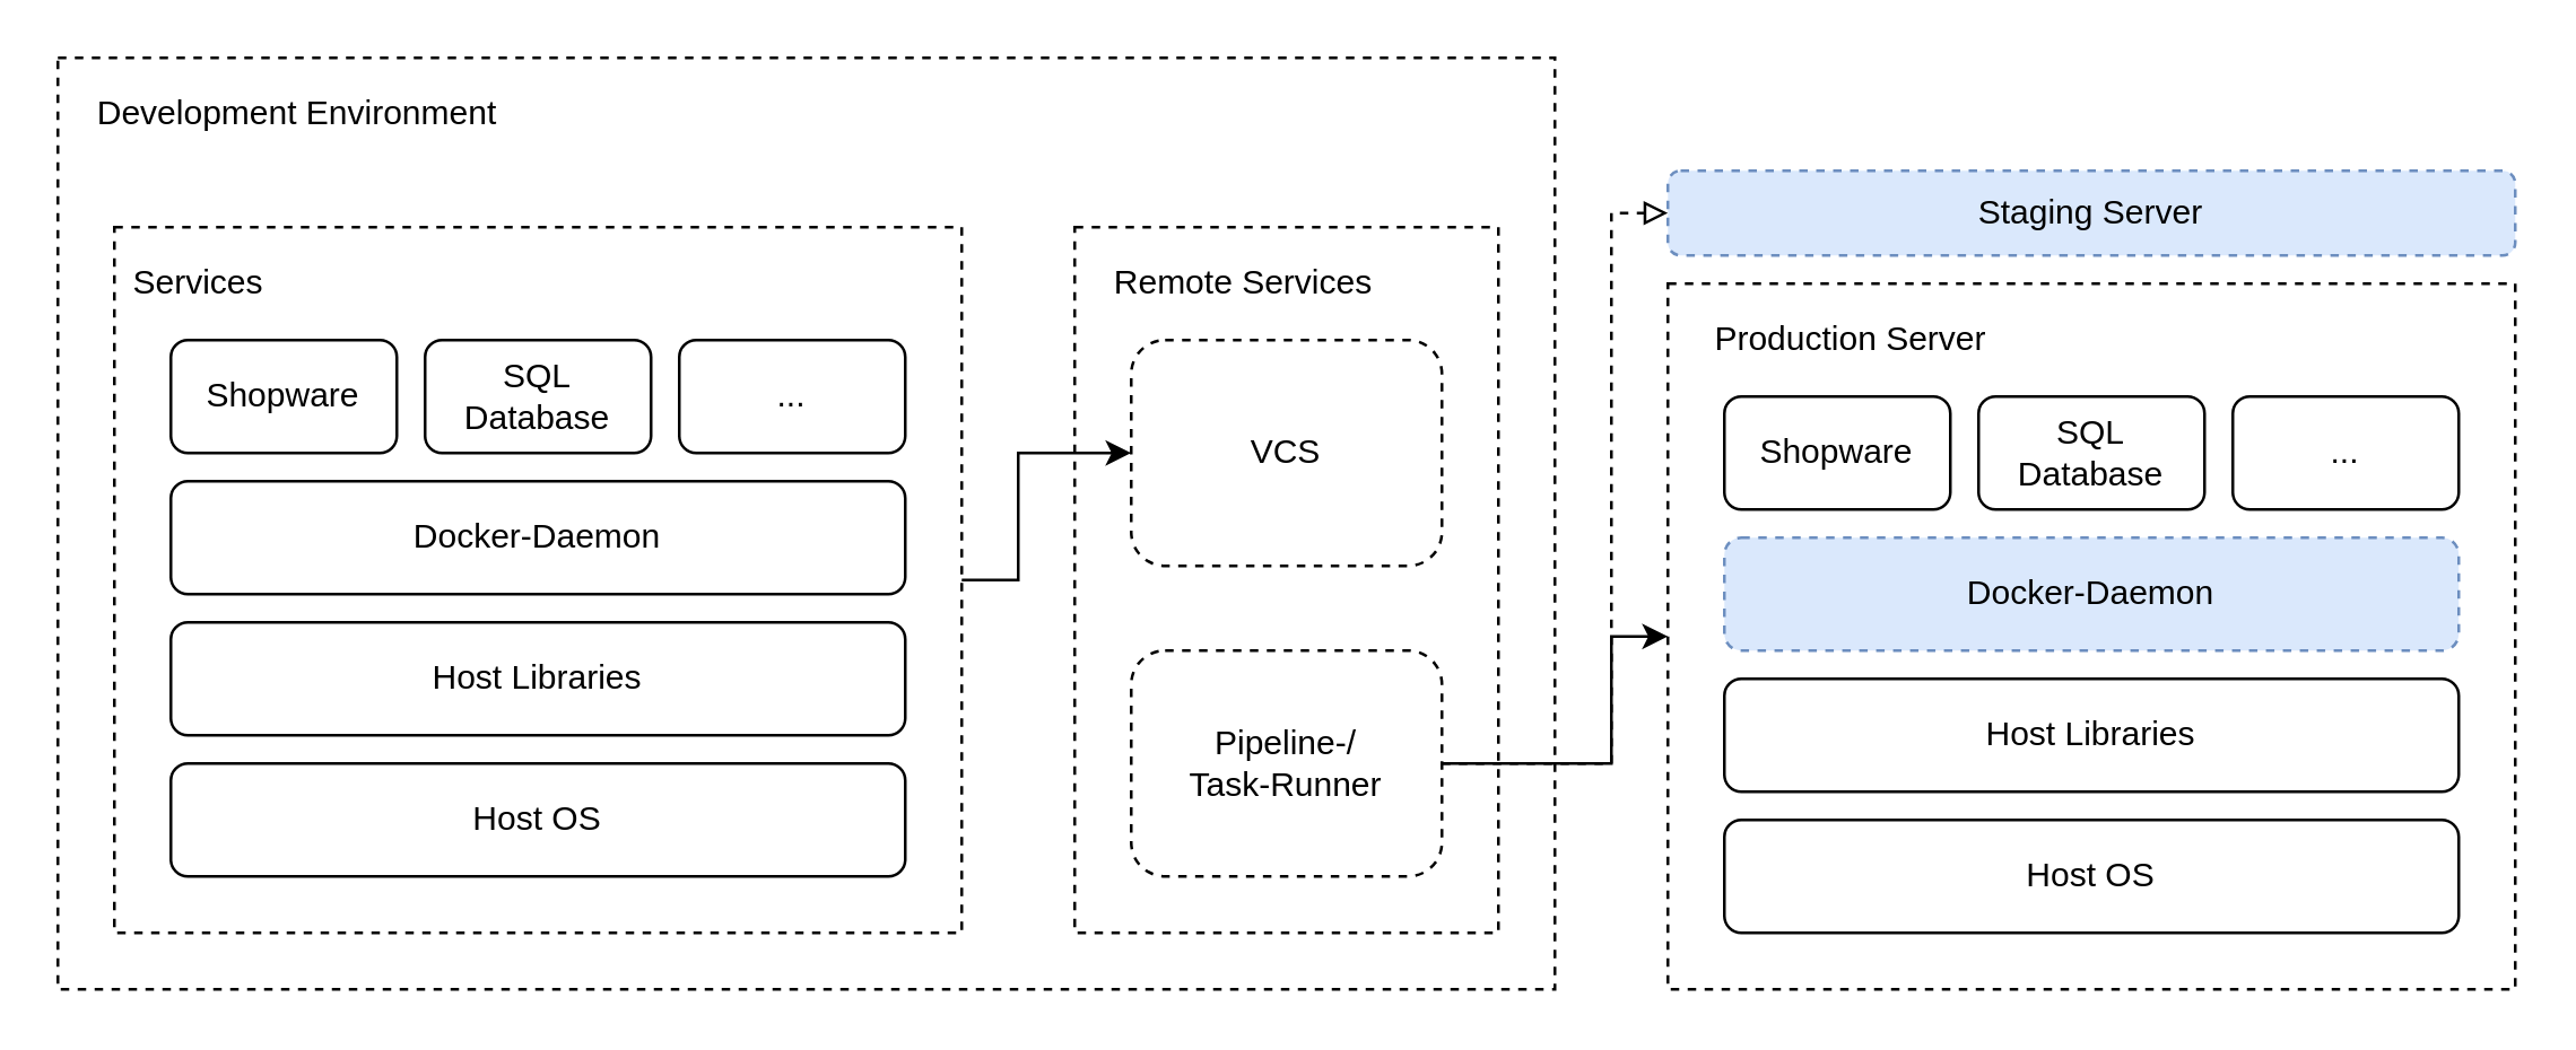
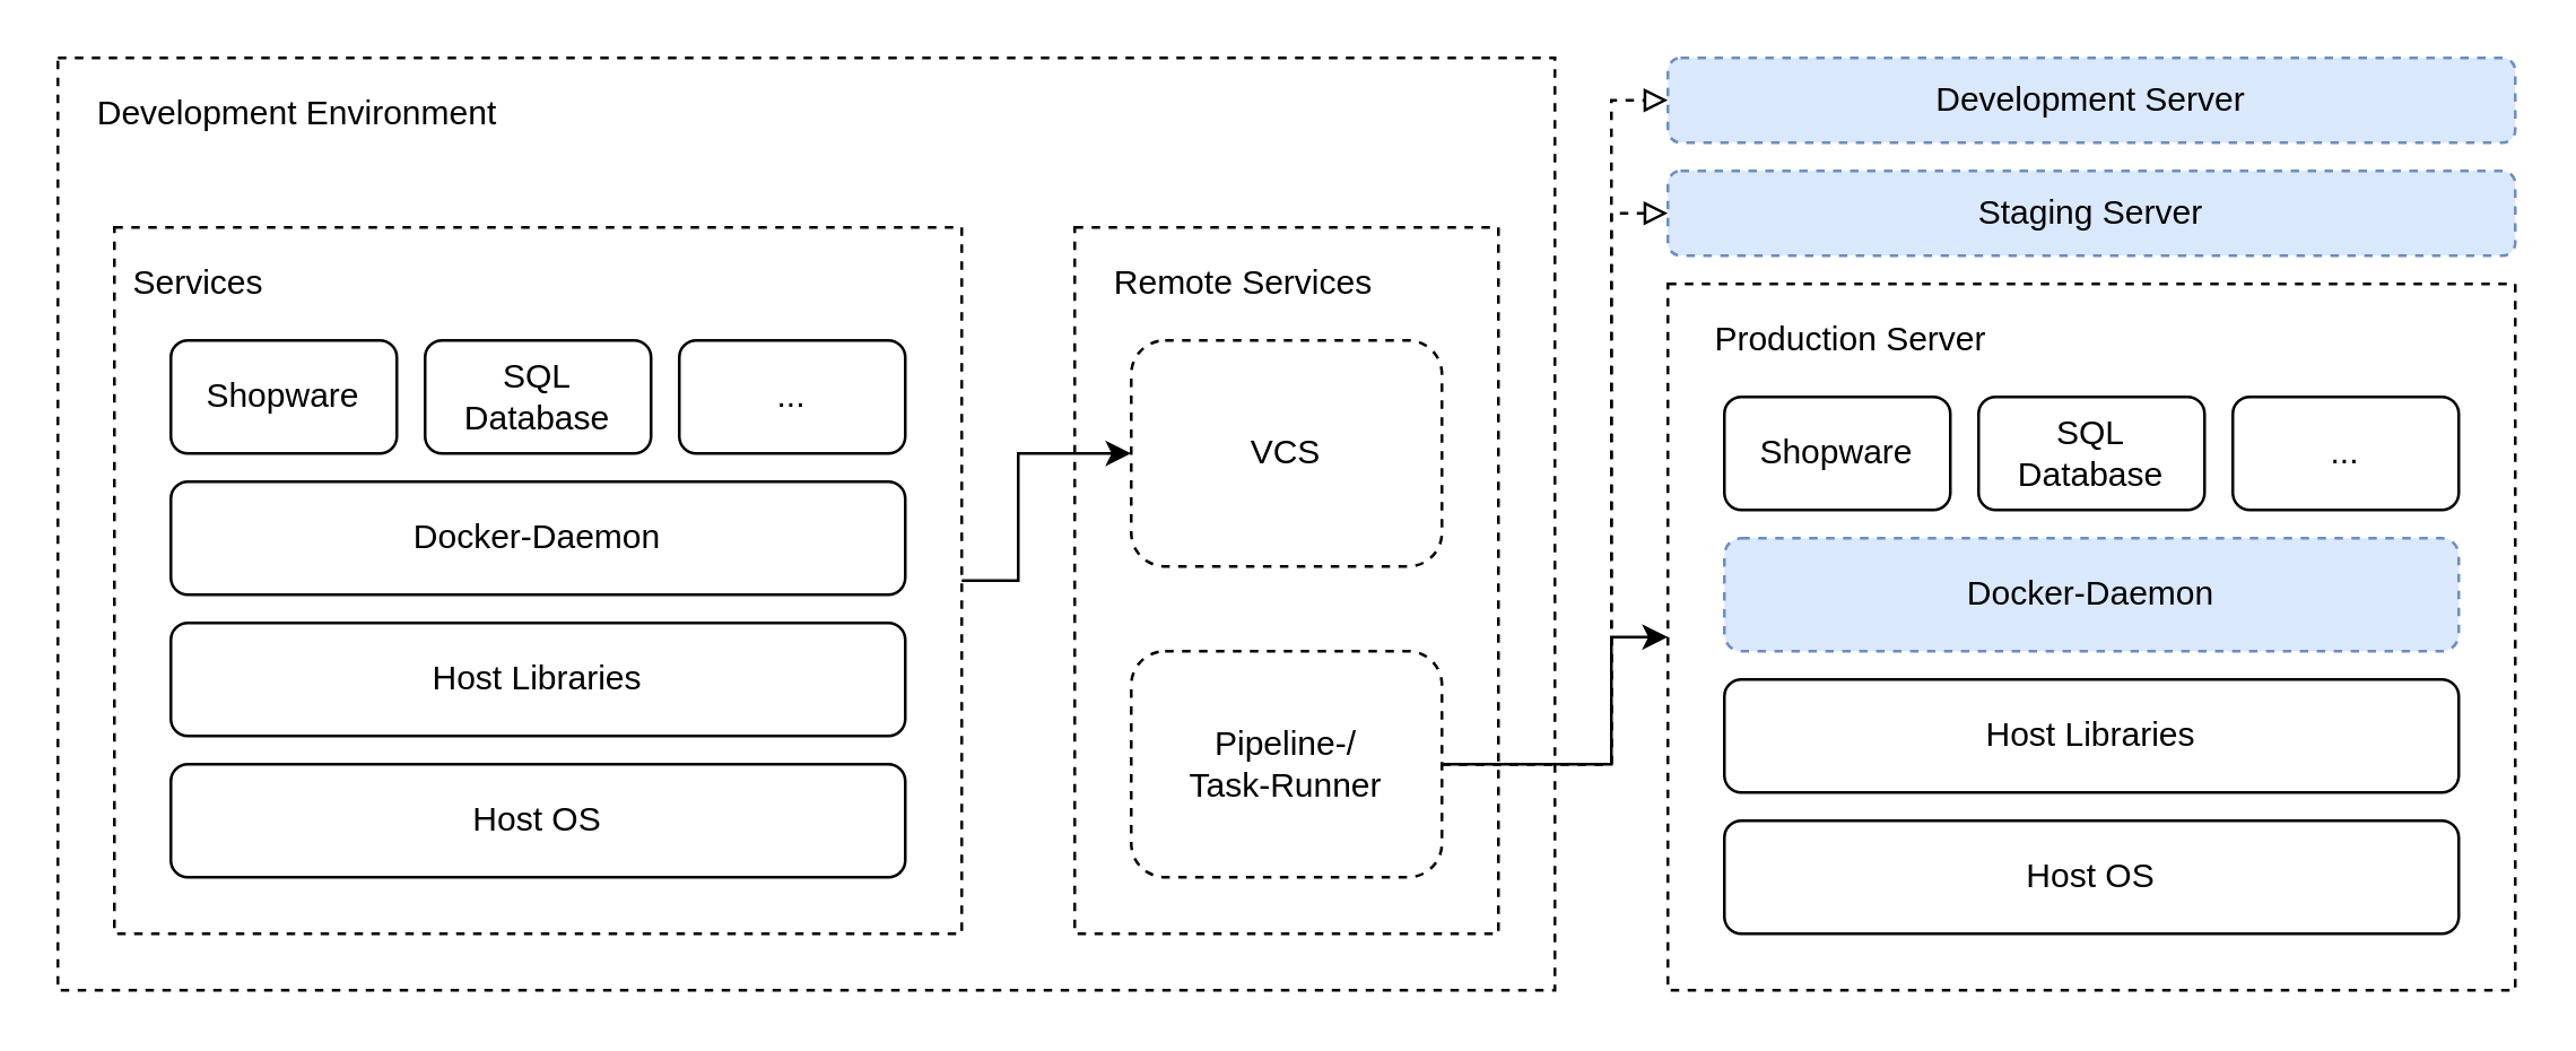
  <mxCell id="0" />
  <mxCell id="1" parent="0" />
  <mxCell id="2" value="" style="rounded=0;whiteSpace=wrap;html=1;fillColor=none;dashed=1;" parent="1" vertex="1"><mxGeometry x="20" width="530" height="330" as="geometry" y="20" /></mxCell>
  <mxCell id="3" value="" style="rounded=0;whiteSpace=wrap;html=1;fillColor=none;dashed=1;" parent="1" vertex="1"><mxGeometry x="380" y="80" width="150" height="250" as="geometry" /></mxCell>
  <mxCell id="4" value="" style="rounded=0;whiteSpace=wrap;html=1;fillColor=none;dashed=1;" parent="1" vertex="1"><mxGeometry x="590" y="100" width="300" height="250" as="geometry" /></mxCell>
  <mxCell id="5" style="edgeStyle=orthogonalEdgeStyle;rounded=0;orthogonalLoop=1;jettySize=auto;html=1;exitX=1;exitY=0.5;exitDx=0;exitDy=0;entryX=0;entryY=0.5;entryDx=0;entryDy=0;" parent="1" source="6" target="13" edge="1"><mxGeometry relative="1" as="geometry"><Array as="points"><mxPoint x="360" y="205" /><mxPoint x="360" y="160" /></Array></mxGeometry></mxCell>
  <mxCell id="6" value="" style="rounded=0;whiteSpace=wrap;html=1;fillColor=none;dashed=1;" parent="1" vertex="1"><mxGeometry x="40" y="80" width="300" height="250" as="geometry" /></mxCell>
  <mxCell id="7" value="Services" style="text;html=1;strokeColor=none;fillColor=none;align=center;verticalAlign=middle;whiteSpace=wrap;rounded=0;" parent="1" vertex="1"><mxGeometry x="40" y="80" width="60" height="40" as="geometry" /></mxCell>
  <mxCell id="8" value="Host OS" style="rounded=1;whiteSpace=wrap;html=1;" parent="1" vertex="1"><mxGeometry x="60" y="270" width="260" height="40" as="geometry" /></mxCell>
  <mxCell id="9" value="Host Libraries" style="rounded=1;whiteSpace=wrap;html=1;" parent="1" vertex="1"><mxGeometry x="60" y="220" width="260" height="40" as="geometry" /></mxCell>
  <mxCell id="10" value="Shopware" style="rounded=1;whiteSpace=wrap;html=1;" parent="1" vertex="1"><mxGeometry x="60" y="120" width="80" height="40" as="geometry" /></mxCell>
  <mxCell id="11" value="Docker-Daemon" style="rounded=1;whiteSpace=wrap;html=1;" parent="1" vertex="1"><mxGeometry x="60" y="170" width="260" height="40" as="geometry" /></mxCell>
  <mxCell id="12" value="Development Environment" style="text;html=1;strokeColor=none;fillColor=none;align=center;verticalAlign=middle;whiteSpace=wrap;rounded=0;" parent="1" vertex="1"><mxGeometry x="20" width="170" height="40" as="geometry" y="20" /></mxCell>
  <mxCell id="13" value="VCS" style="rounded=1;whiteSpace=wrap;html=1;dashed=1;" parent="1" vertex="1"><mxGeometry x="400" y="120" width="110" height="80" as="geometry" /></mxCell>
  <mxCell id="14" style="edgeStyle=orthogonalEdgeStyle;rounded=0;orthogonalLoop=1;jettySize=auto;html=1;exitX=1;exitY=0.5;exitDx=0;exitDy=0;entryX=0;entryY=0.5;entryDx=0;entryDy=0;" parent="1" source="17" target="4" edge="1"><mxGeometry relative="1" as="geometry"><mxPoint x="720" y="185" as="targetPoint" /><Array as="points"><mxPoint x="570" y="270" /><mxPoint x="570" y="225" /></Array></mxGeometry></mxCell>
  <mxCell id="15" style="edgeStyle=orthogonalEdgeStyle;rounded=0;orthogonalLoop=1;jettySize=auto;html=1;exitX=1;exitY=0.5;exitDx=0;exitDy=0;entryX=0;entryY=0.5;entryDx=0;entryDy=0;dashed=1;endArrow=block;endFill=0;" parent="1" source="17" target="19" edge="1"><mxGeometry relative="1" as="geometry"><mxPoint x="570" y="80" as="targetPoint" /><Array as="points"><mxPoint x="570" y="270" /><mxPoint x="570" y="75" /></Array></mxGeometry></mxCell>
+ <mxCell id="16" style="edgeStyle=orthogonalEdgeStyle;rounded=0;orthogonalLoop=1;jettySize=auto;html=1;exitX=1;exitY=0.5;exitDx=0;exitDy=0;entryX=0;entryY=0.5;entryDx=0;entryDy=0;dashed=1;endArrow=block;endFill=0;" parent="1" source="17" target="18" edge="1"><mxGeometry relative="1" as="geometry"><Array as="points"><mxPoint x="570" y="270" /><mxPoint x="570" y="35" /></Array></mxGeometry></mxCell>
  <mxCell id="17" value="&lt;div&gt;Pipeline-/&lt;/div&gt;&lt;div&gt;Task-Runner&lt;br&gt;&lt;/div&gt;" style="rounded=1;whiteSpace=wrap;html=1;dashed=1;" parent="1" vertex="1"><mxGeometry x="400" y="230" width="110" height="80" as="geometry" /></mxCell>
+ <mxCell id="18" value="Development Server" style="rounded=1;whiteSpace=wrap;html=1;dashed=1;fillColor=#dae8fc;strokeColor=#6c8ebf;" parent="1" vertex="1"><mxGeometry x="590" width="300" height="30" as="geometry" y="20" /></mxCell>
  <mxCell id="19" value="Staging Server" style="rounded=1;whiteSpace=wrap;html=1;dashed=1;fillColor=#dae8fc;strokeColor=#6c8ebf;" parent="1" vertex="1"><mxGeometry x="590" y="60" width="300" height="30" as="geometry" /></mxCell>
  <mxCell id="20" value="Production Server" style="text;html=1;strokeColor=none;fillColor=none;align=center;verticalAlign=middle;whiteSpace=wrap;rounded=0;" parent="1" vertex="1"><mxGeometry x="590" y="100" width="130" height="40" as="geometry" /></mxCell>
  <mxCell id="21" value="SQL Database" style="rounded=1;whiteSpace=wrap;html=1;" parent="1" vertex="1"><mxGeometry x="150" y="120" width="80" height="40" as="geometry" /></mxCell>
  <mxCell id="22" value="..." style="rounded=1;whiteSpace=wrap;html=1;" parent="1" vertex="1"><mxGeometry x="240" y="120" width="80" height="40" as="geometry" /></mxCell>
  <mxCell id="23" value="Remote Services" style="text;html=1;strokeColor=none;fillColor=none;align=center;verticalAlign=middle;whiteSpace=wrap;rounded=0;" parent="1" vertex="1"><mxGeometry x="380" y="80" width="120" height="40" as="geometry" /></mxCell>
  <mxCell id="24" value="Host OS" style="rounded=1;whiteSpace=wrap;html=1;" parent="1" vertex="1"><mxGeometry x="610" y="290" width="260" height="40" as="geometry" /></mxCell>
  <mxCell id="25" value="Host Libraries" style="rounded=1;whiteSpace=wrap;html=1;" parent="1" vertex="1"><mxGeometry x="610" y="240" width="260" height="40" as="geometry" /></mxCell>
  <mxCell id="26" value="Shopware" style="rounded=1;whiteSpace=wrap;html=1;" parent="1" vertex="1"><mxGeometry x="610" y="140" width="80" height="40" as="geometry" /></mxCell>
  <mxCell id="27" value="Docker-Daemon" style="rounded=1;whiteSpace=wrap;html=1;dashed=1;fillColor=#dae8fc;strokeColor=#6c8ebf;" parent="1" vertex="1"><mxGeometry x="610" y="190" width="260" height="40" as="geometry" /></mxCell>
  <mxCell id="28" value="SQL Database" style="rounded=1;whiteSpace=wrap;html=1;" parent="1" vertex="1"><mxGeometry x="700" y="140" width="80" height="40" as="geometry" /></mxCell>
  <mxCell id="29" value="..." style="rounded=1;whiteSpace=wrap;html=1;" parent="1" vertex="1"><mxGeometry x="790" y="140" width="80" height="40" as="geometry" /></mxCell>
